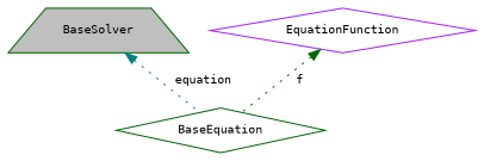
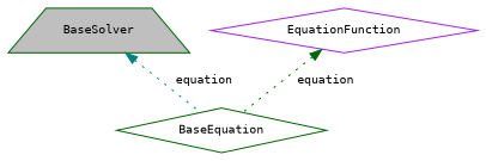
  digraph {
    fontname="DejaVu Sans Mono"
    node [color=darkgreen fillcolor=white fontname="DejaVu Sans Mono" fontsize=10 shape=diamond style=filled]
    edge [dir=back fontname="DejaVu Sans Mono" fontsize=10 labelfontname=Helvetica labelfontsize=10 style=dotted]
    n1 [fillcolor=grey75 fontcolor=black height=0.2 label=BaseSolver shape=trapezium width=0.4]
    n2 [height=0.2 label=BaseEquation width=0.4]
    n3 [color=purple height=0.2 label=EquationFunction width=0.4]
    n1 -> n2 [color=teal label=" equation"]
-   n3 -> n2 [color=darkgreen label=" f"]
+   n3 -> n2 [color=darkgreen label=" equation"]
  }
